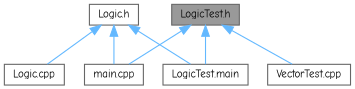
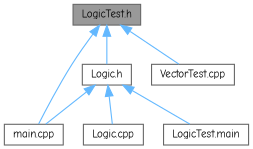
  digraph {
    fontname="Comic Neue"
    node [color=grey40 fillcolor=white fontname="Comic Neue" fontsize=10 shape=box style=filled]
    edge [color=steelblue1 dir=back fontname="Comic Neue" fontsize=10 labelfontname=Helvetica labelfontsize=10 style=solid]
    n1 [color=gray40 fillcolor=grey60 fontcolor=black height=0.2 label="LogicTest.h" width=0.4]
    n2 [height=0.2 label="Logic.h" width=0.4]
    n3 [height=0.2 label="main.cpp" width=0.4]
    n4 [height=0.2 label="VectorTest.cpp" width=0.4]
    n5 [height=0.2 label="Logic.cpp" width=0.4]
    n6 [height=0.2 label="LogicTest.main" width=0.4]
-   n1 -> n6
+   n1 -> n2
    n1 -> n3
    n1 -> n4
    n2 -> n3
    n2 -> n5
    n2 -> n6
  }
